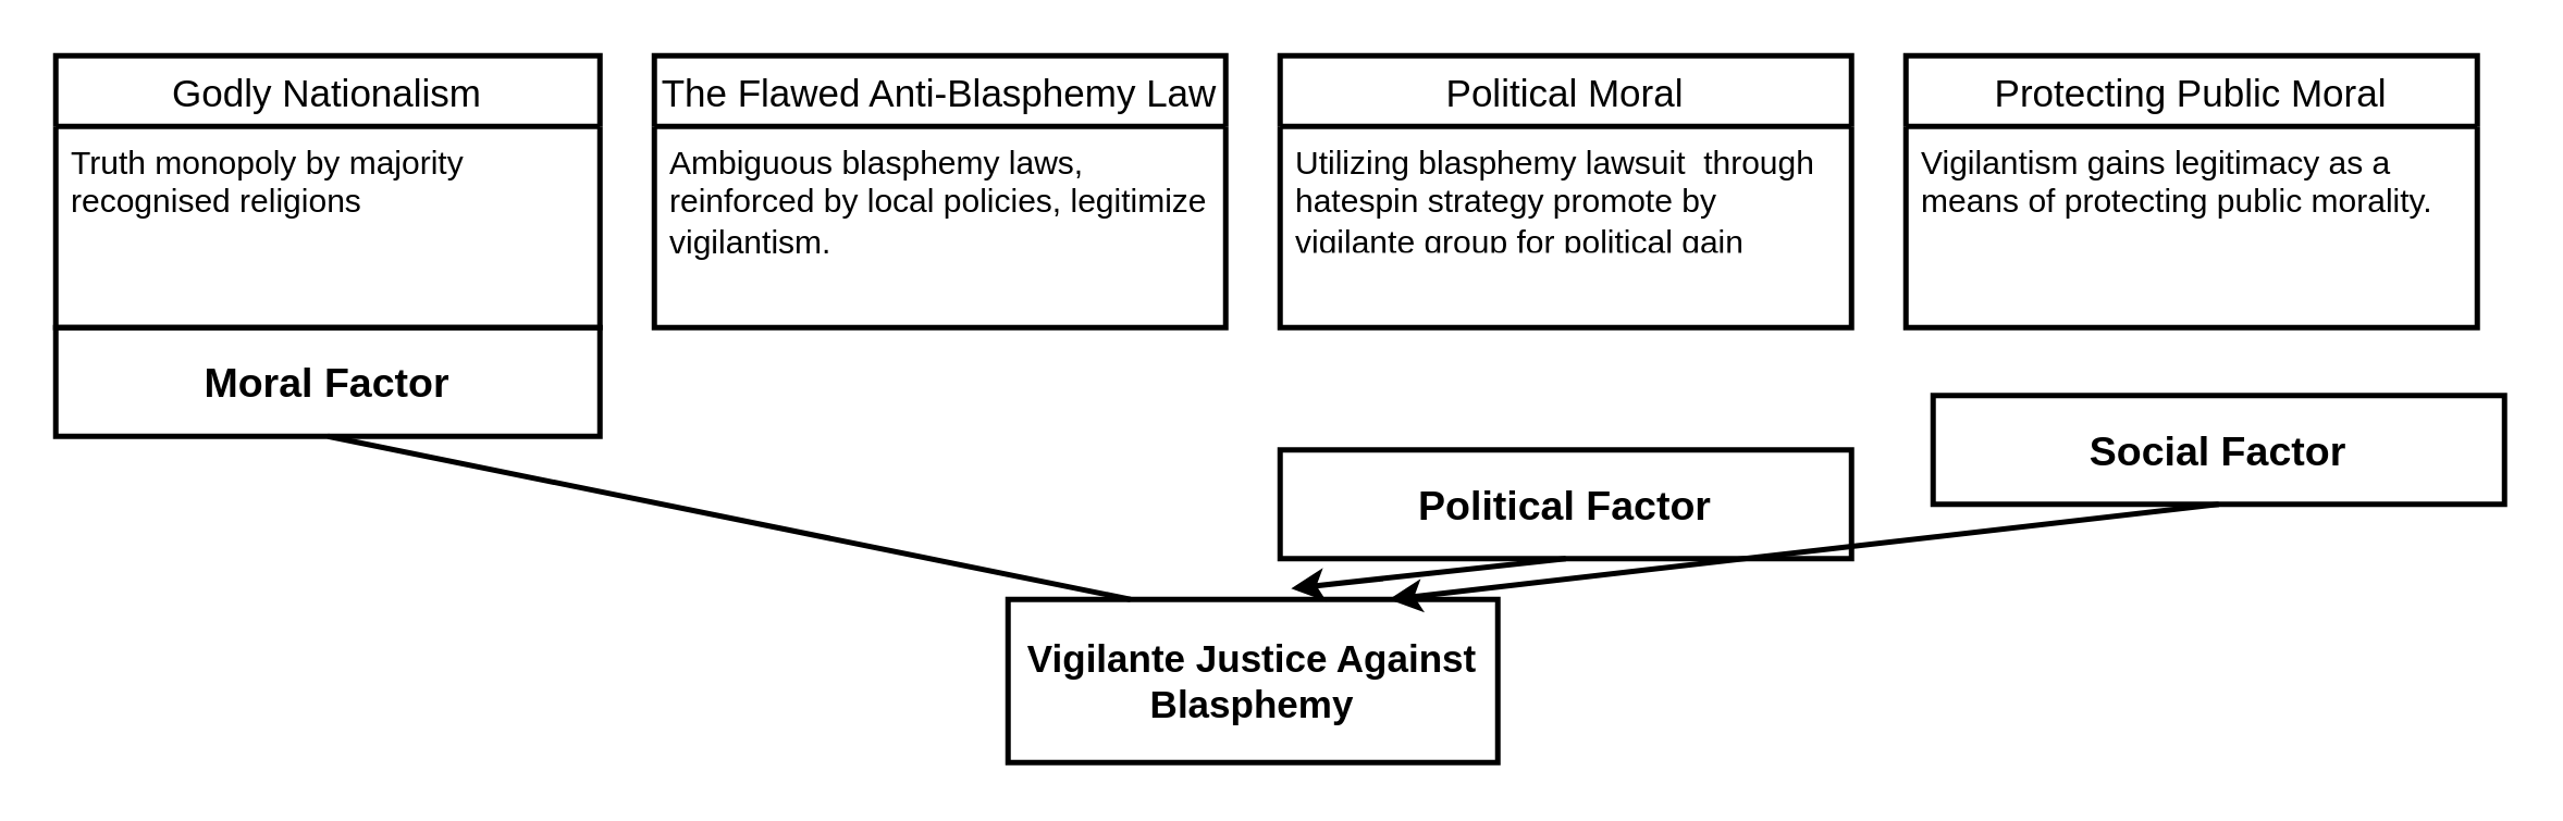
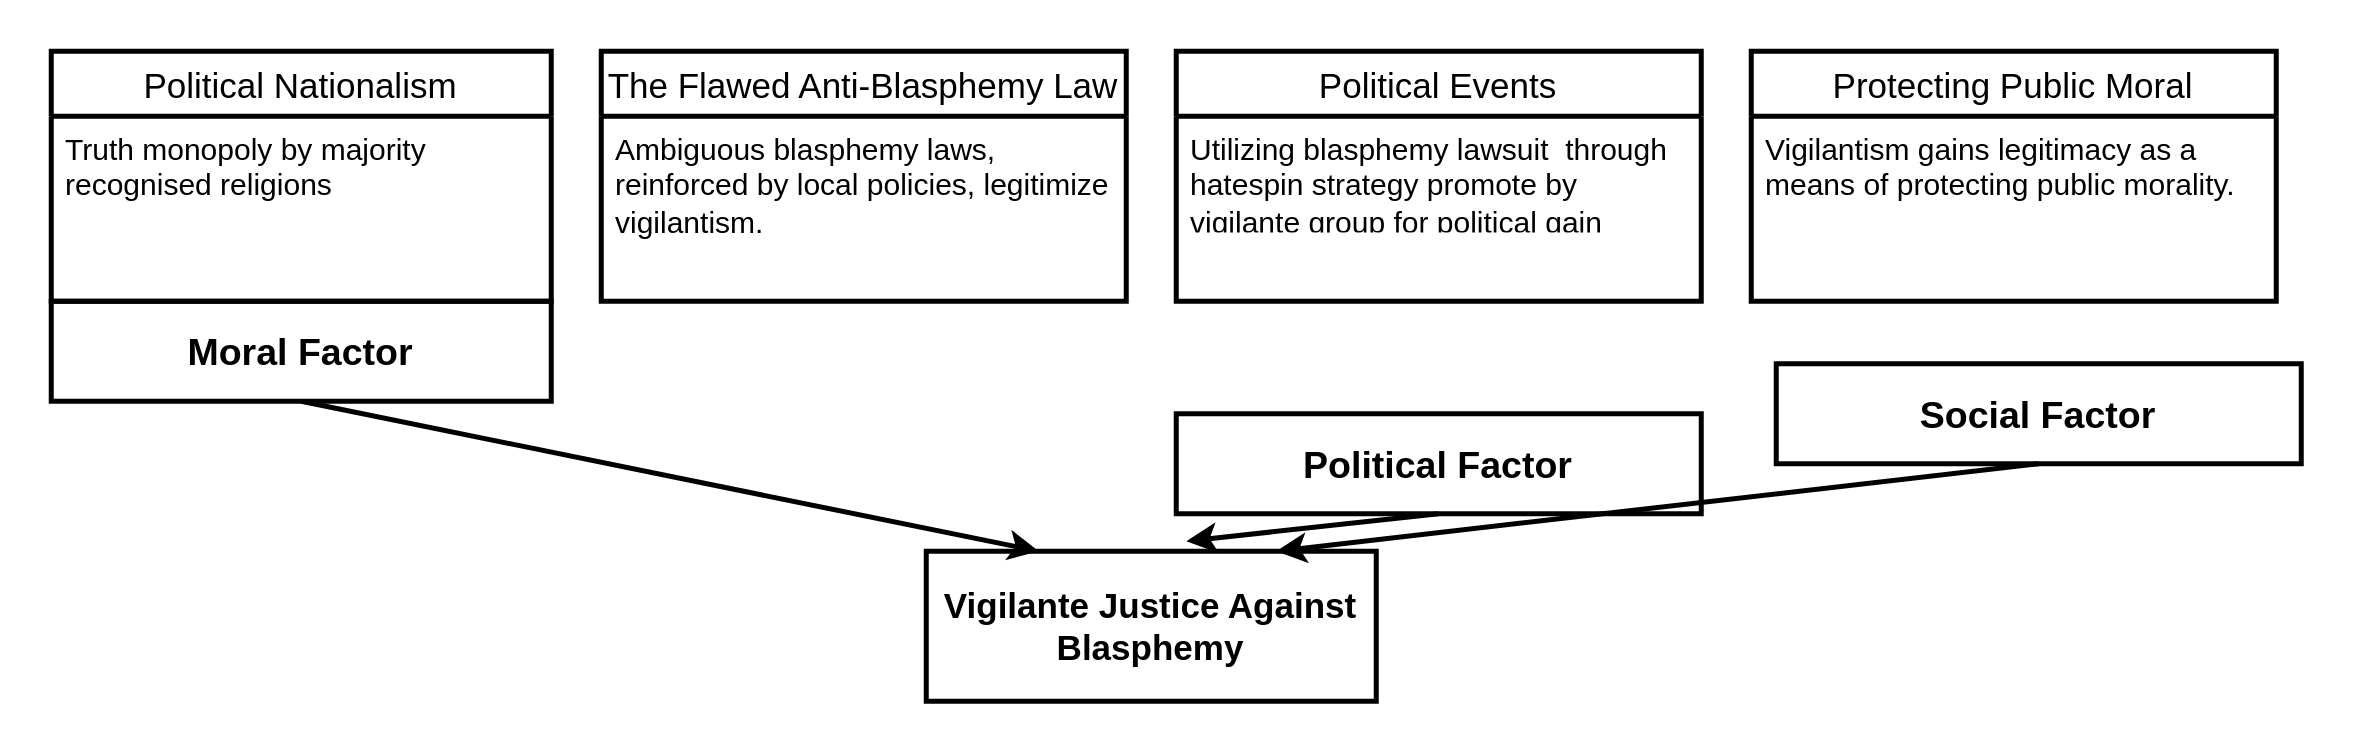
  <mxCell id="0" />
  <mxCell id="1" parent="0" />
  <mxCell id="2" value="&lt;b&gt;&lt;font style=&quot;font-size: 15px;&quot;&gt;Moral Factor&lt;/font&gt;&lt;/b&gt;" style="rounded=0;whiteSpace=wrap;html=1;strokeWidth=2;" vertex="1" parent="1"><mxGeometry x="20" y="120" width="200" height="40" as="geometry" /></mxCell>
- <mxCell id="3" value="Godly Nationalism" style="swimlane;fontStyle=0;childLayout=stackLayout;horizontal=1;startSize=26;horizontalStack=0;resizeParent=1;resizeParentMax=0;resizeLast=0;collapsible=1;marginBottom=0;align=center;fontSize=14;strokeWidth=2;" vertex="1" parent="1"><mxGeometry x="20" y="20" width="200" height="100" as="geometry" /></mxCell>
+ <mxCell id="3" value="Political Nationalism" style="swimlane;fontStyle=0;childLayout=stackLayout;horizontal=1;startSize=26;horizontalStack=0;resizeParent=1;resizeParentMax=0;resizeLast=0;collapsible=1;marginBottom=0;align=center;fontSize=14;strokeWidth=2;" vertex="1" parent="1"><mxGeometry x="20" y="20" width="200" height="100" as="geometry" /></mxCell>
  <mxCell id="4" value="Truth monopoly by majority recognised religions" style="text;strokeColor=none;fillColor=none;spacingLeft=4;spacingRight=4;overflow=hidden;rotatable=0;points=[[0,0.5],[1,0.5]];portConstraint=eastwest;fontSize=12;whiteSpace=wrap;html=1;" vertex="1" parent="3"><mxGeometry y="26" width="200" height="74" as="geometry" /></mxCell>
  <mxCell id="5" value="The Flawed Anti-Blasphemy Law" style="swimlane;fontStyle=0;childLayout=stackLayout;horizontal=1;startSize=26;horizontalStack=0;resizeParent=1;resizeParentMax=0;resizeLast=0;collapsible=1;marginBottom=0;align=center;fontSize=14;strokeWidth=2;" vertex="1" parent="1"><mxGeometry x="240" y="20" width="210" height="100" as="geometry" /></mxCell>
  <mxCell id="6" value="Ambiguous blasphemy laws, reinforced by local policies, legitimize vigilantism." style="text;strokeColor=none;fillColor=none;spacingLeft=4;spacingRight=4;overflow=hidden;rotatable=0;points=[[0,0.5],[1,0.5]];portConstraint=eastwest;fontSize=12;whiteSpace=wrap;html=1;" vertex="1" parent="5"><mxGeometry y="26" width="210" height="64" as="geometry" /></mxCell>
  <mxCell id="7" value="&lt;div&gt;&lt;br&gt;&lt;/div&gt;" style="text;strokeColor=none;fillColor=none;spacingLeft=4;spacingRight=4;overflow=hidden;rotatable=0;points=[[0,0.5],[1,0.5]];portConstraint=eastwest;fontSize=12;whiteSpace=wrap;html=1;" vertex="1" parent="5"><mxGeometry y="90" width="210" height="10" as="geometry" /></mxCell>
  <mxCell id="8" value="&lt;b&gt;&lt;font style=&quot;font-size: 15px;&quot;&gt;Political Factor&lt;/font&gt;&lt;/b&gt;" style="rounded=0;whiteSpace=wrap;html=1;strokeWidth=2;" vertex="1" parent="1"><mxGeometry x="470" y="165" width="210" height="40" as="geometry" /></mxCell>
- <mxCell id="9" value="Political Moral" style="swimlane;fontStyle=0;childLayout=stackLayout;horizontal=1;startSize=26;horizontalStack=0;resizeParent=1;resizeParentMax=0;resizeLast=0;collapsible=1;marginBottom=0;align=center;fontSize=14;strokeWidth=2;" vertex="1" parent="1"><mxGeometry x="470" y="20" width="210" height="100" as="geometry" /></mxCell>
+ <mxCell id="9" value="Political Events" style="swimlane;fontStyle=0;childLayout=stackLayout;horizontal=1;startSize=26;horizontalStack=0;resizeParent=1;resizeParentMax=0;resizeLast=0;collapsible=1;marginBottom=0;align=center;fontSize=14;strokeWidth=2;" vertex="1" parent="1"><mxGeometry x="470" y="20" width="210" height="100" as="geometry" /></mxCell>
  <mxCell id="10" value="Utilizing blasphemy lawsuit&amp;nbsp; through hatespin strategy promote by vigilante group for political gain" style="text;strokeColor=none;fillColor=none;spacingLeft=4;spacingRight=4;overflow=hidden;rotatable=0;points=[[0,0.5],[1,0.5]];portConstraint=eastwest;fontSize=12;whiteSpace=wrap;html=1;" vertex="1" parent="9"><mxGeometry y="26" width="210" height="44" as="geometry" /></mxCell>
  <mxCell id="11" value="&lt;div&gt;&lt;br&gt;&lt;/div&gt;" style="text;strokeColor=none;fillColor=none;spacingLeft=4;spacingRight=4;overflow=hidden;rotatable=0;points=[[0,0.5],[1,0.5]];portConstraint=eastwest;fontSize=12;whiteSpace=wrap;html=1;" vertex="1" parent="9"><mxGeometry y="70" width="210" height="30" as="geometry" /></mxCell>
  <mxCell id="12" value="&lt;b&gt;&lt;font style=&quot;font-size: 15px;&quot;&gt;Social Factor&lt;/font&gt;&lt;/b&gt;" style="rounded=0;whiteSpace=wrap;html=1;strokeWidth=2;" vertex="1" parent="1"><mxGeometry x="710" y="145" width="210" height="40" as="geometry" /></mxCell>
  <mxCell id="13" value="Protecting Public Moral" style="swimlane;fontStyle=0;childLayout=stackLayout;horizontal=1;startSize=26;horizontalStack=0;resizeParent=1;resizeParentMax=0;resizeLast=0;collapsible=1;marginBottom=0;align=center;fontSize=14;strokeWidth=2;" vertex="1" parent="1"><mxGeometry x="700" y="20" width="210" height="100" as="geometry" /></mxCell>
  <mxCell id="14" value="Vigilantism gains legitimacy as a means of protecting public morality." style="text;strokeColor=none;fillColor=none;spacingLeft=4;spacingRight=4;overflow=hidden;rotatable=0;points=[[0,0.5],[1,0.5]];portConstraint=eastwest;fontSize=12;whiteSpace=wrap;html=1;" vertex="1" parent="13"><mxGeometry y="26" width="210" height="44" as="geometry" /></mxCell>
  <mxCell id="15" value="&lt;div&gt;&lt;br&gt;&lt;/div&gt;" style="text;strokeColor=none;fillColor=none;spacingLeft=4;spacingRight=4;overflow=hidden;rotatable=0;points=[[0,0.5],[1,0.5]];portConstraint=eastwest;fontSize=12;whiteSpace=wrap;html=1;" vertex="1" parent="13"><mxGeometry y="70" width="210" height="30" as="geometry" /></mxCell>
  <mxCell id="16" value="&lt;font style=&quot;font-size: 14px;&quot;&gt;&lt;b style=&quot;font-size: 14px;&quot;&gt;Vigilante Justice Against Blasphemy&lt;/b&gt;&lt;/font&gt;" style="rounded=0;whiteSpace=wrap;html=1;fontSize=14;strokeWidth=2;" vertex="1" parent="1"><mxGeometry x="370" y="220" width="180" height="60" as="geometry" /></mxCell>
- <mxCell id="17" value="" style="endArrow=none;html=1;rounded=0;exitX=0.5;exitY=1;exitDx=0;exitDy=0;entryX=0.25;entryY=0;entryDx=0;entryDy=0;strokeWidth=2;endFill=1;" edge="1" parent="1" source="2" target="16"><mxGeometry width="50" height="50" relative="1" as="geometry"><mxPoint x="440" y="70" as="sourcePoint" /><mxPoint x="490" y="20" as="targetPoint" /></mxGeometry></mxCell>
+ <mxCell id="17" value="" style="endArrow=classic;html=1;rounded=0;exitX=0.5;exitY=1;exitDx=0;exitDy=0;entryX=0.25;entryY=0;entryDx=0;entryDy=0;strokeWidth=2;endFill=1;" edge="1" parent="1" source="2" target="16"><mxGeometry width="50" height="50" relative="1" as="geometry"><mxPoint x="440" y="70" as="sourcePoint" /><mxPoint x="490" y="20" as="targetPoint" /></mxGeometry></mxCell>
  <mxCell id="18" value="" style="endArrow=classic;html=1;rounded=0;exitX=0.5;exitY=1;exitDx=0;exitDy=0;entryX=0.578;entryY=-0.067;entryDx=0;entryDy=0;strokeWidth=2;endFill=1;entryPerimeter=0;" edge="1" parent="1" source="8" target="16"><mxGeometry width="50" height="50" relative="1" as="geometry"><mxPoint x="355" y="170" as="sourcePoint" /><mxPoint x="439" y="227" as="targetPoint" /></mxGeometry></mxCell>
  <mxCell id="19" value="" style="endArrow=classic;html=1;rounded=0;exitX=0.5;exitY=1;exitDx=0;exitDy=0;strokeWidth=2;endFill=1;" edge="1" parent="1" source="12"><mxGeometry width="50" height="50" relative="1" as="geometry"><mxPoint x="585" y="170" as="sourcePoint" /><mxPoint x="510" y="220" as="targetPoint" /></mxGeometry></mxCell>
